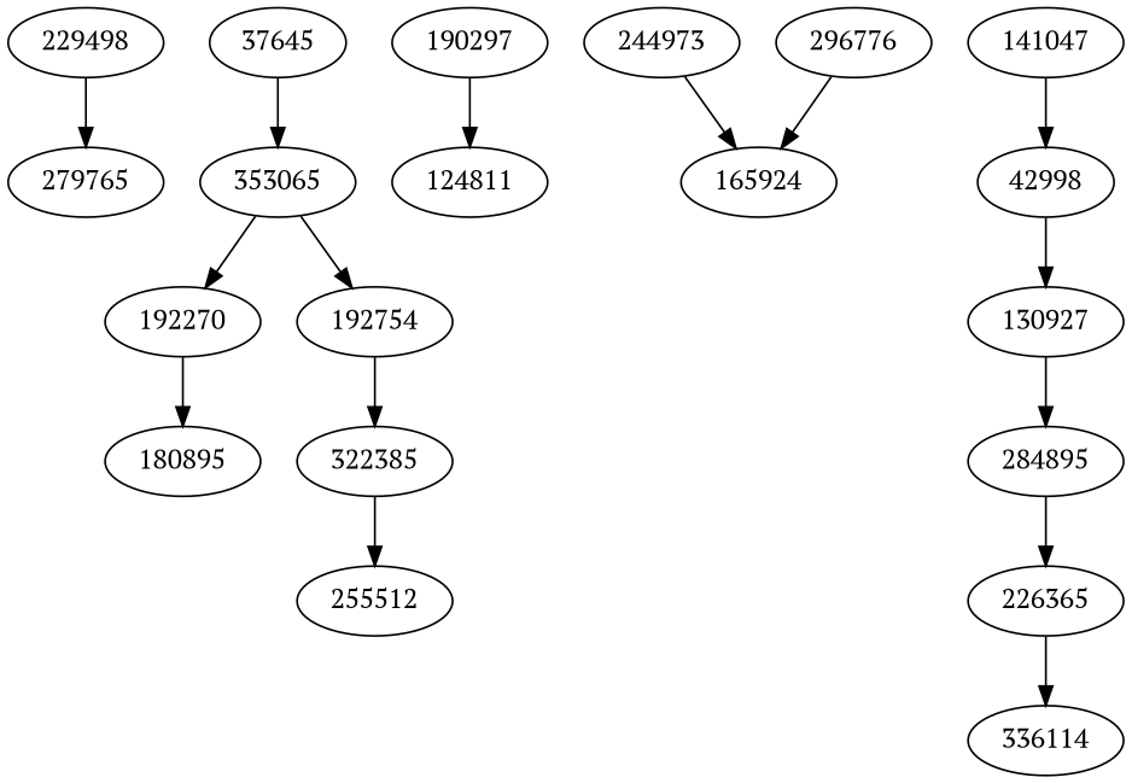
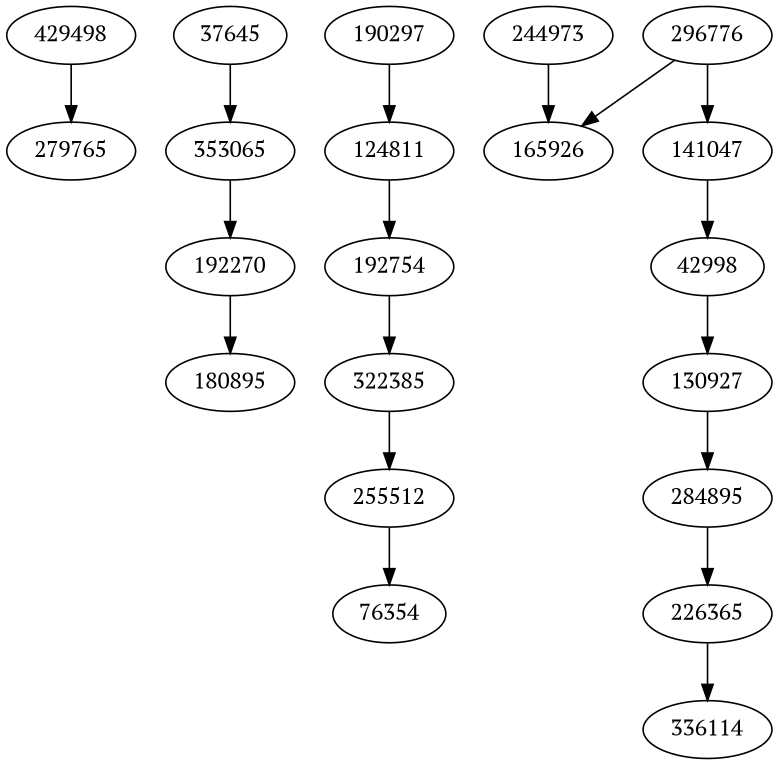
  digraph {
    fontname="PT Serif"
    node [fontname="PT Serif"]
    edge [fontname="PT Serif"]
-   229498
+   229498 [label=429498]
    279765
    37645
    353065
    n5 [label=192270]
    180895
    n7 [label=124811]
    190297
    192754
    322385
    255512
+   76354
    244973
-   165926 [label=165924]
+   165926
    296776
    141047
    42998
    130927
    284895
    226365
    336114
    229498 -> 279765
    37645 -> 353065
    353065 -> n5
    n5 -> 180895
-   353065 -> 192754
+   n7 -> 192754
    190297 -> n7
    192754 -> 322385
    322385 -> 255512
+   255512 -> 76354
    244973 -> 165926
    296776 -> 165926
+   296776 -> 141047
    141047 -> 42998
    42998 -> 130927
    130927 -> 284895
    284895 -> 226365
    226365 -> 336114
  }
